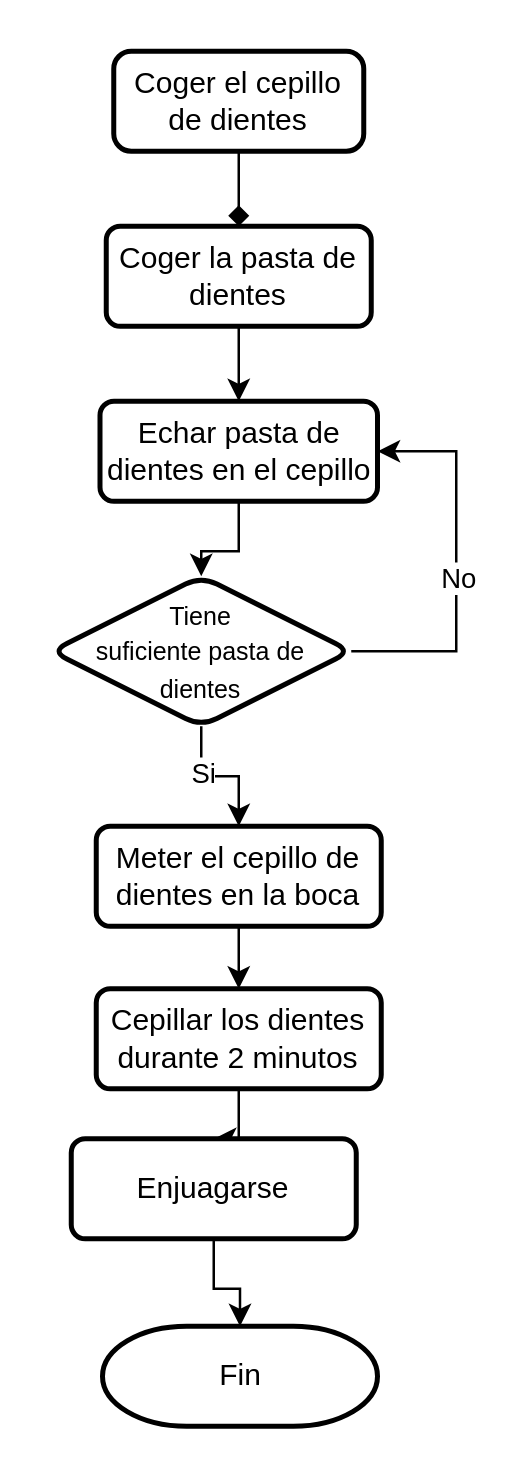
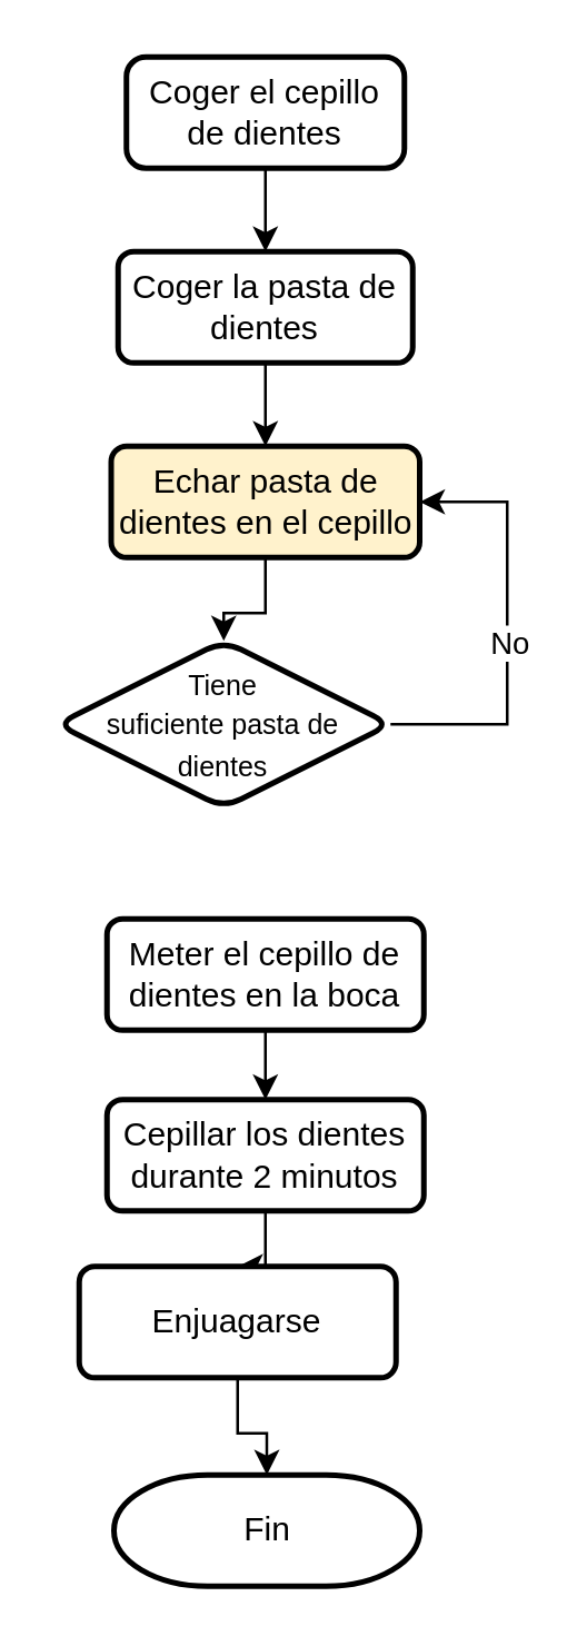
  <mxCell id="0" />
  <mxCell id="1" parent="0" />
- <mxCell id="2" value="" style="edgeStyle=orthogonalEdgeStyle;rounded=0;orthogonalLoop=1;jettySize=auto;html=1;endArrow=diamond;" edge="1" parent="1" source="3" target="5"><mxGeometry relative="1" as="geometry" /></mxCell>
+ <mxCell id="2" value="" style="edgeStyle=orthogonalEdgeStyle;rounded=0;orthogonalLoop=1;jettySize=auto;html=1;" edge="1" parent="1" source="3" target="5"><mxGeometry relative="1" as="geometry" /></mxCell>
  <mxCell id="3" value="Coger el cepillo de dientes" style="rounded=1;whiteSpace=wrap;html=1;absoluteArcSize=1;arcSize=14;strokeWidth=2;" vertex="1" parent="1"><mxGeometry x="45" y="20" width="100" height="40" as="geometry" /></mxCell>
  <mxCell id="4" value="" style="edgeStyle=orthogonalEdgeStyle;rounded=0;orthogonalLoop=1;jettySize=auto;html=1;" edge="1" parent="1" source="5" target="7"><mxGeometry relative="1" as="geometry" /></mxCell>
  <mxCell id="5" value="Coger la pasta de dientes" style="whiteSpace=wrap;html=1;rounded=1;arcSize=14;strokeWidth=2;" vertex="1" parent="1"><mxGeometry x="42" y="90" width="106" height="40" as="geometry" /></mxCell>
  <mxCell id="6" value="" style="edgeStyle=orthogonalEdgeStyle;rounded=0;orthogonalLoop=1;jettySize=auto;html=1;" edge="1" parent="1" source="7" target="12"><mxGeometry relative="1" as="geometry" /></mxCell>
- <mxCell id="7" value="Echar pasta de dientes en el cepillo" style="whiteSpace=wrap;html=1;rounded=1;arcSize=14;strokeWidth=2;" vertex="1" parent="1"><mxGeometry x="39.5" y="160" width="111" height="40" as="geometry" /></mxCell>
- <mxCell id="8" value="" style="edgeStyle=orthogonalEdgeStyle;rounded=0;orthogonalLoop=1;jettySize=auto;html=1;" edge="1" parent="1" source="12" target="14"><mxGeometry relative="1" as="geometry" /></mxCell>
- <mxCell id="9" value="&lt;div&gt;Si&lt;/div&gt;" style="edgeLabel;html=1;align=center;verticalAlign=middle;resizable=0;points=[];" vertex="1" connectable="0" parent="8"><mxGeometry x="-0.35" relative="1" as="geometry"><mxPoint as="offset" /></mxGeometry></mxCell>
+ <mxCell id="7" value="Echar pasta de dientes en el cepillo" style="whiteSpace=wrap;html=1;rounded=1;arcSize=14;strokeWidth=2;fillColor=#fff2cc;" vertex="1" parent="1"><mxGeometry x="39.5" y="160" width="111" height="40" as="geometry" /></mxCell>
  <mxCell id="10" style="edgeStyle=orthogonalEdgeStyle;rounded=0;orthogonalLoop=1;jettySize=auto;html=1;entryX=1;entryY=0.5;entryDx=0;entryDy=0;" edge="1" parent="1" source="12" target="7"><mxGeometry relative="1" as="geometry"><mxPoint x="181" y="170" as="targetPoint" /><Array as="points"><mxPoint x="182" y="260" /><mxPoint x="182" y="180" /></Array></mxGeometry></mxCell>
  <mxCell id="11" value="No" style="edgeLabel;html=1;align=center;verticalAlign=middle;resizable=0;points=[];" vertex="1" connectable="0" parent="10"><mxGeometry x="-0.057" relative="1" as="geometry"><mxPoint as="offset" /></mxGeometry></mxCell>
  <mxCell id="12" value="&lt;div&gt;&lt;font style=&quot;font-size: 10px;&quot;&gt;Tiene &lt;br&gt;&lt;/font&gt;&lt;/div&gt;&lt;div&gt;&lt;font style=&quot;font-size: 10px;&quot;&gt;suficiente pasta de dientes&lt;/font&gt;&lt;/div&gt;" style="rhombus;whiteSpace=wrap;html=1;rounded=1;arcSize=14;strokeWidth=2;shadow=0;" vertex="1" parent="1"><mxGeometry x="20" y="230" width="120" height="60" as="geometry" /></mxCell>
  <mxCell id="13" value="" style="edgeStyle=orthogonalEdgeStyle;rounded=0;orthogonalLoop=1;jettySize=auto;html=1;" edge="1" parent="1" source="14" target="16"><mxGeometry relative="1" as="geometry" /></mxCell>
  <mxCell id="14" value="Meter el cepillo de dientes en la boca" style="whiteSpace=wrap;html=1;rounded=1;arcSize=14;strokeWidth=2;shadow=0;" vertex="1" parent="1"><mxGeometry x="38" y="330" width="114" height="40" as="geometry" /></mxCell>
  <mxCell id="15" value="" style="edgeStyle=orthogonalEdgeStyle;rounded=0;orthogonalLoop=1;jettySize=auto;html=1;" edge="1" parent="1" source="16" target="18"><mxGeometry relative="1" as="geometry" /></mxCell>
  <mxCell id="16" value="Cepillar los dientes durante 2 minutos" style="whiteSpace=wrap;html=1;rounded=1;arcSize=14;strokeWidth=2;shadow=0;" vertex="1" parent="1"><mxGeometry x="38" y="395" width="114" height="40" as="geometry" /></mxCell>
  <mxCell id="17" value="" style="edgeStyle=orthogonalEdgeStyle;rounded=0;orthogonalLoop=1;jettySize=auto;html=1;" edge="1" parent="1" source="18" target="19"><mxGeometry relative="1" as="geometry" /></mxCell>
  <mxCell id="18" value="Enjuagarse" style="whiteSpace=wrap;html=1;rounded=1;arcSize=14;strokeWidth=2;shadow=0;" vertex="1" parent="1"><mxGeometry x="28" y="455" width="114" height="40" as="geometry" /></mxCell>
  <mxCell id="19" value="Fin" style="strokeWidth=2;html=1;shape=mxgraph.flowchart.terminator;whiteSpace=wrap;" vertex="1" parent="1"><mxGeometry x="40.5" y="530" width="110" height="40" as="geometry" /></mxCell>
